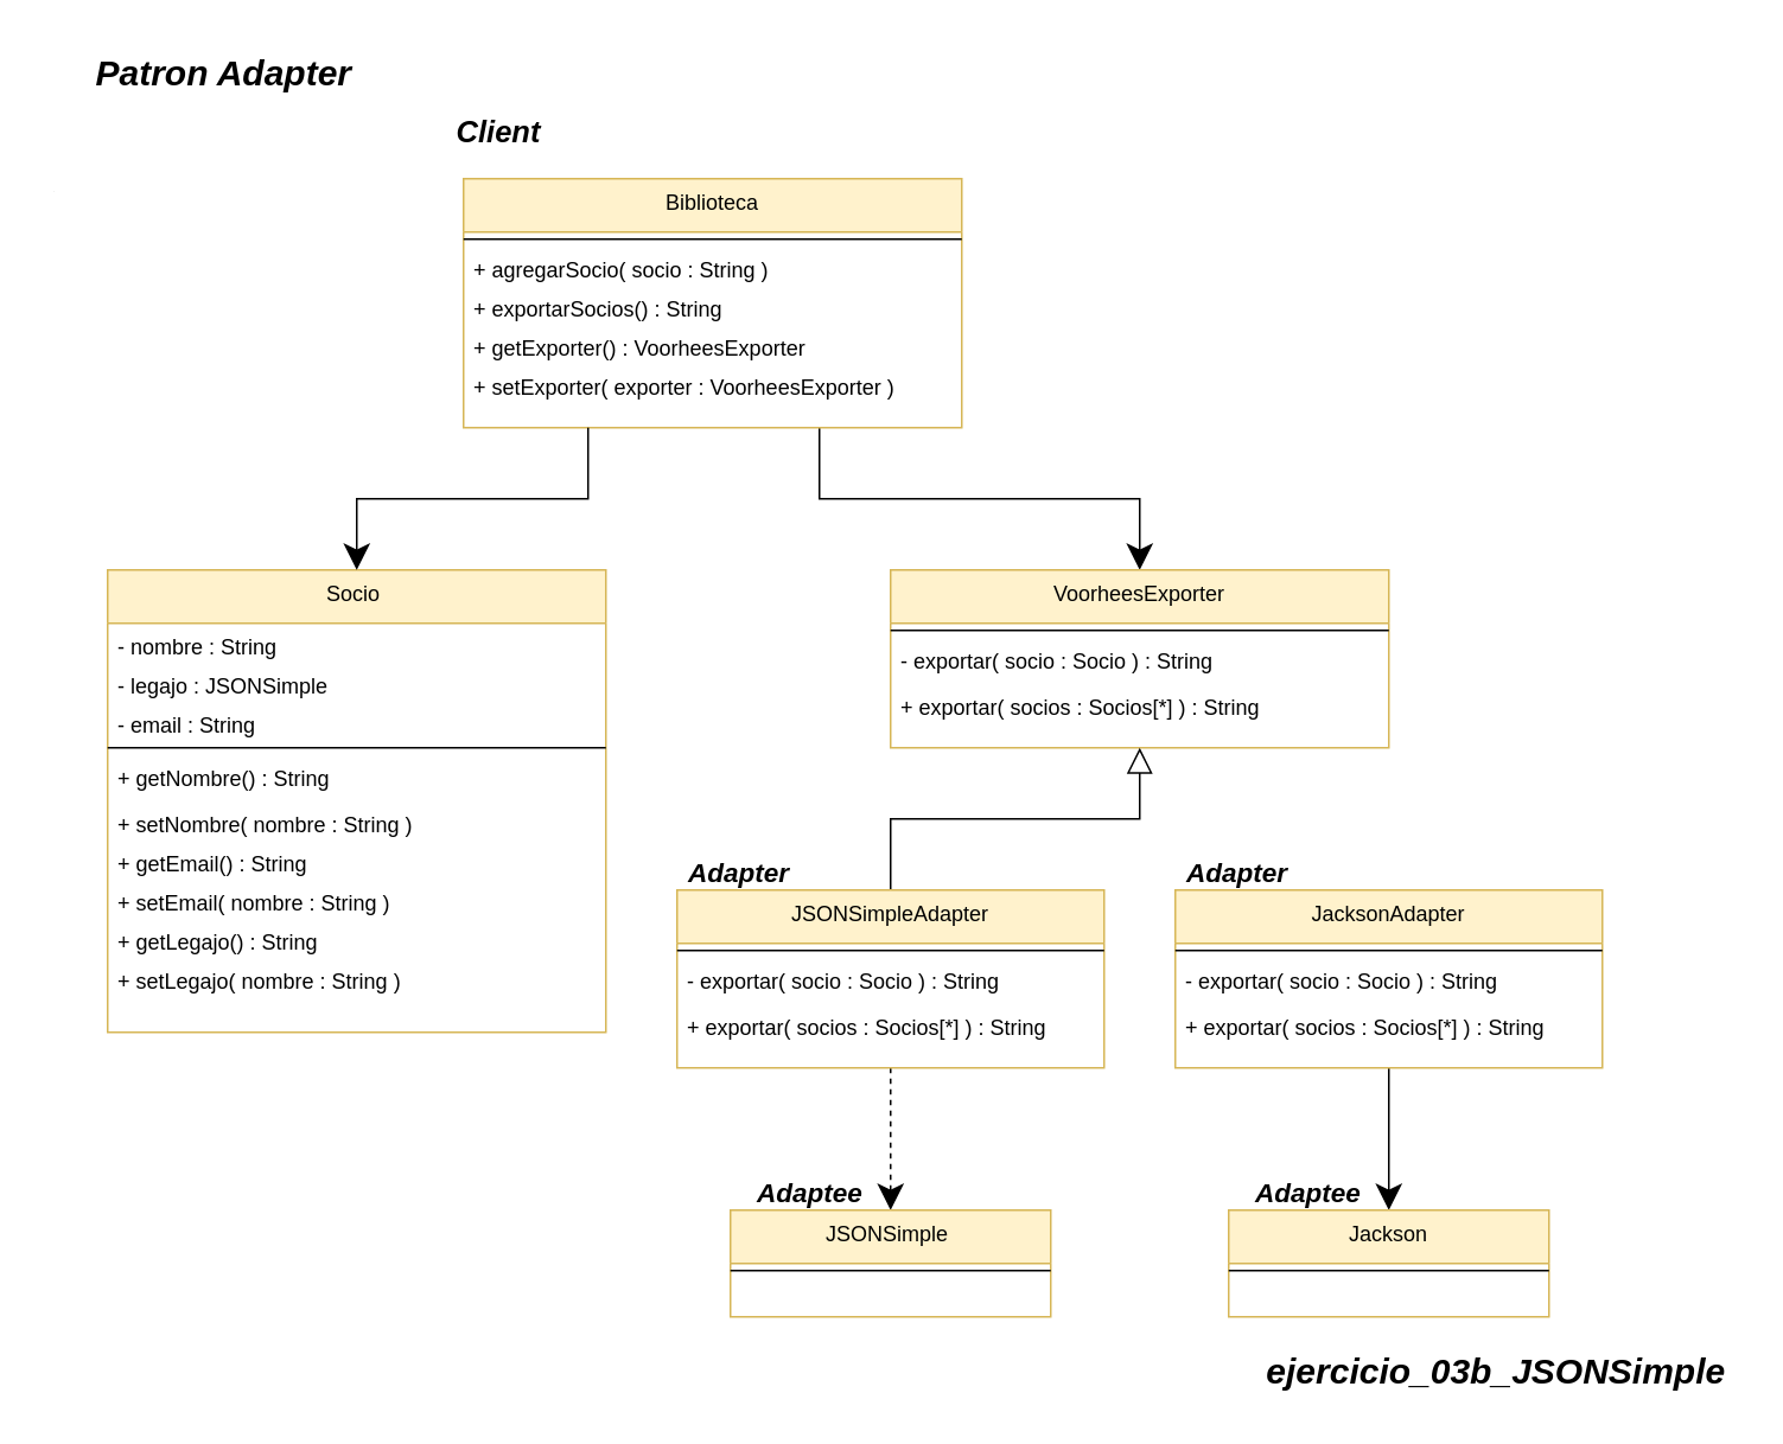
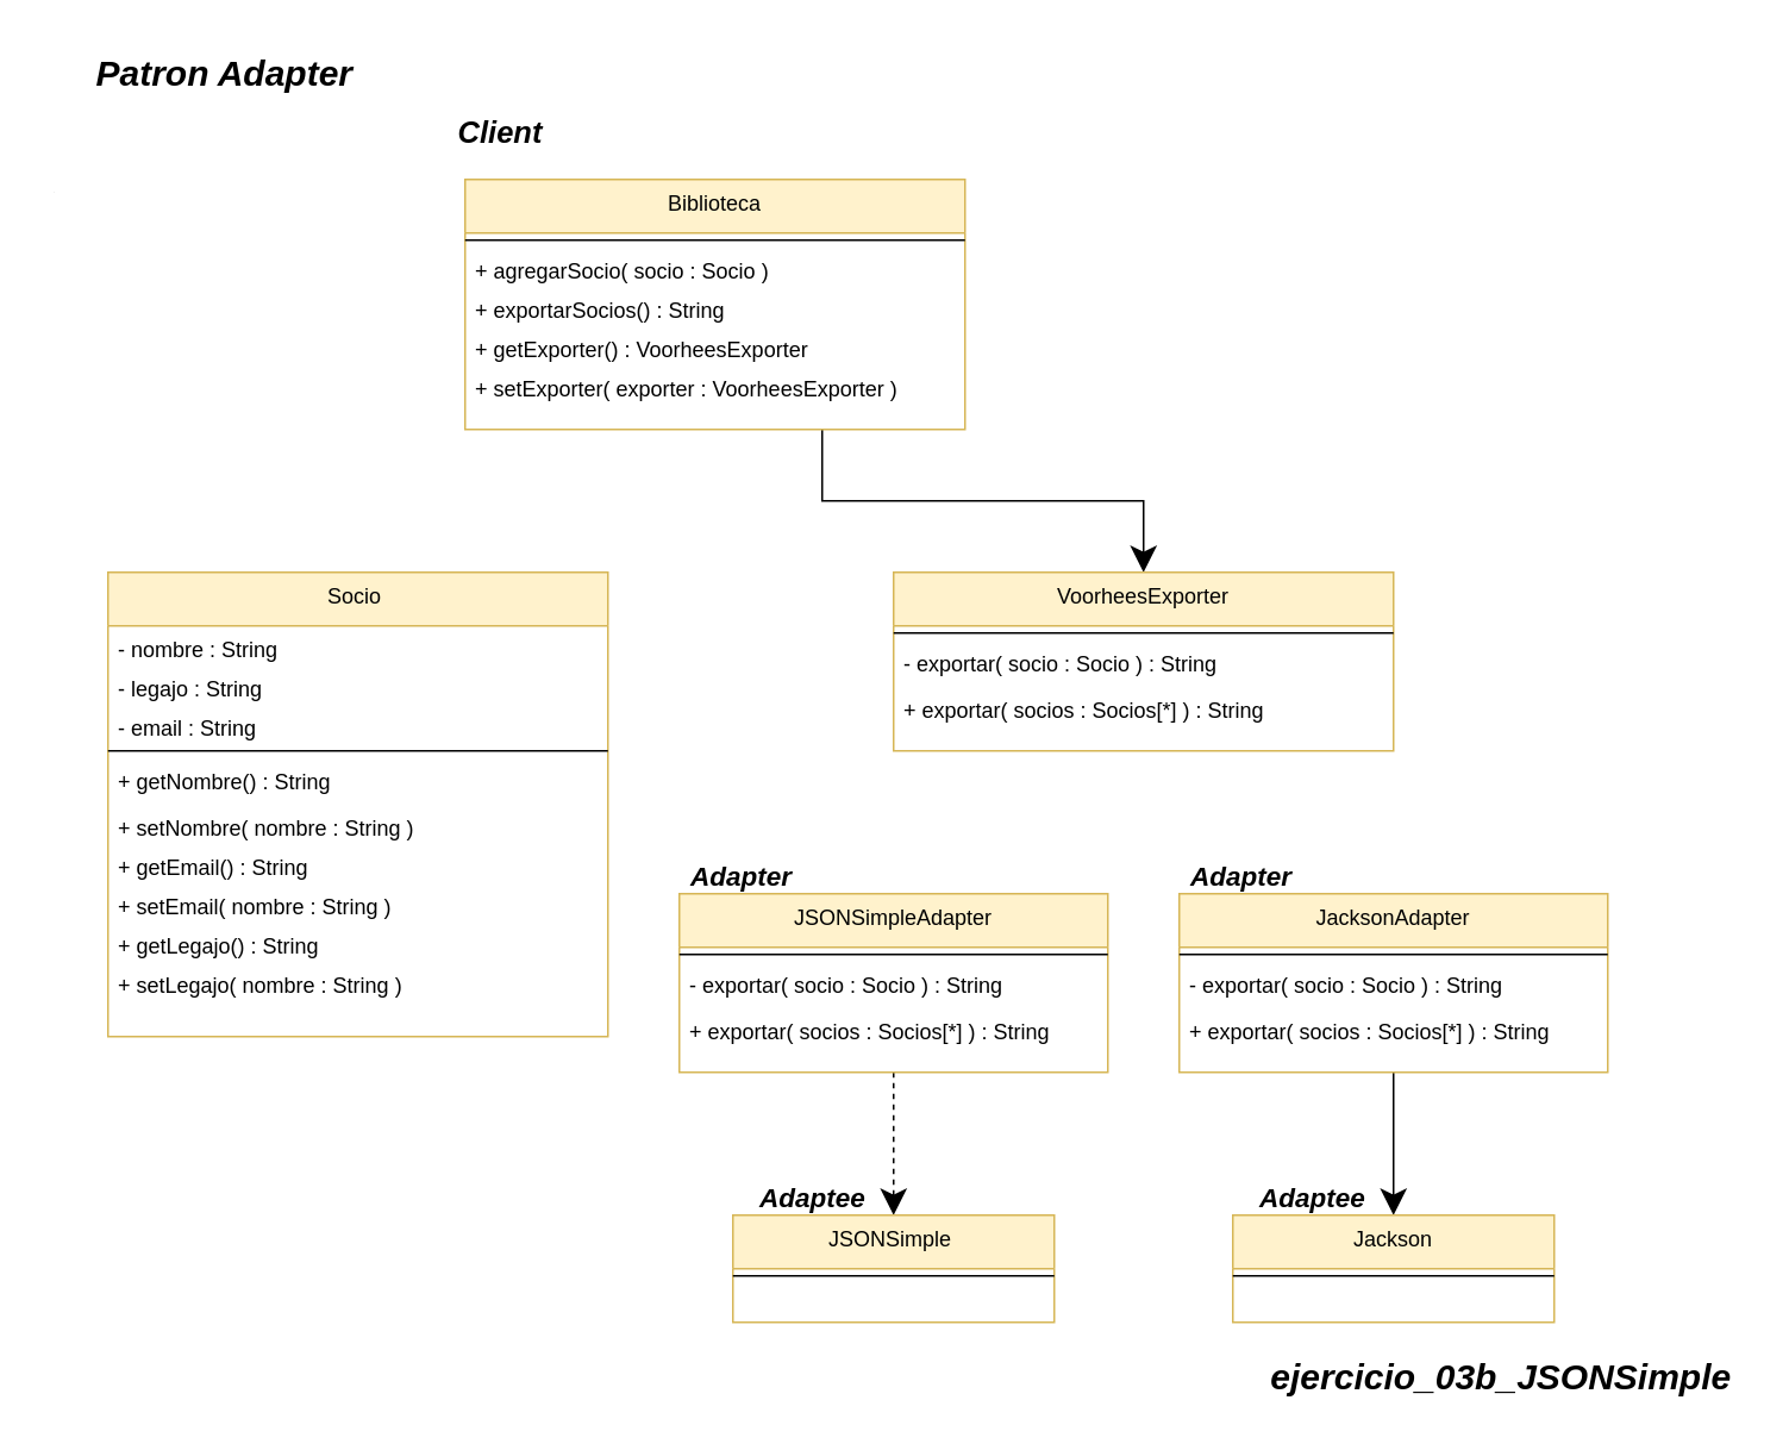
  <mxCell id="0" />
  <mxCell id="1" parent="0" />
  <mxCell id="2" value="&lt;span style=&quot;font-size: 20px;&quot;&gt;&lt;b&gt;&lt;i&gt;ejercicio_03b_JSONSimple&lt;/i&gt;&lt;/b&gt;&lt;/span&gt;" style="text;html=1;align=center;verticalAlign=middle;resizable=0;points=[];autosize=1;strokeColor=none;fillColor=none;" vertex="1" parent="1"><mxGeometry x="700" y="750" width="280" height="40" as="geometry" /></mxCell>
  <mxCell id="3" style="edgeStyle=orthogonalEdgeStyle;rounded=0;orthogonalLoop=1;jettySize=auto;html=1;entryX=0.5;entryY=0;entryDx=0;entryDy=0;endSize=12;startSize=12;" edge="1" parent="1" target="21"><mxGeometry relative="1" as="geometry"><mxPoint x="460" y="240" as="sourcePoint" /><mxPoint x="640" y="310" as="targetPoint" /><Array as="points"><mxPoint x="460" y="280" /><mxPoint x="640" y="280" /></Array></mxGeometry></mxCell>
  <mxCell id="4" value="Biblioteca&#10;" style="swimlane;fontStyle=0;align=center;verticalAlign=top;childLayout=stackLayout;horizontal=1;startSize=30;horizontalStack=0;resizeParent=1;resizeLast=0;collapsible=1;marginBottom=0;rounded=0;shadow=0;strokeWidth=1;fillColor=#fff2cc;strokeColor=#d6b656;" vertex="1" parent="1"><mxGeometry x="260" y="100" width="280" height="140" as="geometry"><mxRectangle x="110" y="-20" width="160" height="26" as="alternateBounds" /></mxGeometry></mxCell>
  <mxCell id="5" value="" style="line;html=1;strokeWidth=1;align=left;verticalAlign=middle;spacingTop=-1;spacingLeft=3;spacingRight=3;rotatable=0;labelPosition=right;points=[];portConstraint=eastwest;" vertex="1" parent="4"><mxGeometry y="30" width="280" height="8" as="geometry" /></mxCell>
- <mxCell id="6" value="+ agregarSocio( socio : String )" style="text;align=left;verticalAlign=top;spacingLeft=4;spacingRight=4;overflow=hidden;rotatable=0;points=[[0,0.5],[1,0.5]];portConstraint=eastwest;rounded=0;shadow=0;html=0;" vertex="1" parent="4"><mxGeometry y="38" width="280" height="22" as="geometry" /></mxCell>
+ <mxCell id="6" value="+ agregarSocio( socio : Socio )" style="text;align=left;verticalAlign=top;spacingLeft=4;spacingRight=4;overflow=hidden;rotatable=0;points=[[0,0.5],[1,0.5]];portConstraint=eastwest;rounded=0;shadow=0;html=0;" vertex="1" parent="4"><mxGeometry y="38" width="280" height="22" as="geometry" /></mxCell>
  <mxCell id="7" value="+ exportarSocios() : String" style="text;align=left;verticalAlign=top;spacingLeft=4;spacingRight=4;overflow=hidden;rotatable=0;points=[[0,0.5],[1,0.5]];portConstraint=eastwest;rounded=0;shadow=0;html=0;" vertex="1" parent="4"><mxGeometry y="60" width="280" height="22" as="geometry" /></mxCell>
  <mxCell id="8" value="+ getExporter() : VoorheesExporter" style="text;align=left;verticalAlign=top;spacingLeft=4;spacingRight=4;overflow=hidden;rotatable=0;points=[[0,0.5],[1,0.5]];portConstraint=eastwest;rounded=0;shadow=0;html=0;" vertex="1" parent="4"><mxGeometry y="82" width="280" height="22" as="geometry" /></mxCell>
  <mxCell id="9" value="+ setExporter( exporter : VoorheesExporter )" style="text;align=left;verticalAlign=top;spacingLeft=4;spacingRight=4;overflow=hidden;rotatable=0;points=[[0,0.5],[1,0.5]];portConstraint=eastwest;rounded=0;shadow=0;html=0;" vertex="1" parent="4"><mxGeometry y="104" width="280" height="22" as="geometry" /></mxCell>
  <mxCell id="10" value="Socio &#10;" style="swimlane;fontStyle=0;align=center;verticalAlign=top;childLayout=stackLayout;horizontal=1;startSize=30;horizontalStack=0;resizeParent=1;resizeLast=0;collapsible=1;marginBottom=0;rounded=0;shadow=0;strokeWidth=1;fillColor=#fff2cc;strokeColor=#d6b656;" vertex="1" parent="1"><mxGeometry x="60" y="320" width="280" height="260" as="geometry"><mxRectangle x="110" y="-20" width="160" height="26" as="alternateBounds" /></mxGeometry></mxCell>
  <mxCell id="11" value="- nombre : String" style="text;align=left;verticalAlign=top;spacingLeft=4;spacingRight=4;overflow=hidden;rotatable=0;points=[[0,0.5],[1,0.5]];portConstraint=eastwest;rounded=0;shadow=0;html=0;" vertex="1" parent="10"><mxGeometry y="30" width="280" height="22" as="geometry" /></mxCell>
- <mxCell id="12" value="- legajo : JSONSimple" style="text;align=left;verticalAlign=top;spacingLeft=4;spacingRight=4;overflow=hidden;rotatable=0;points=[[0,0.5],[1,0.5]];portConstraint=eastwest;rounded=0;shadow=0;html=0;" vertex="1" parent="10"><mxGeometry y="52" width="280" height="22" as="geometry" /></mxCell>
+ <mxCell id="12" value="- legajo : String" style="text;align=left;verticalAlign=top;spacingLeft=4;spacingRight=4;overflow=hidden;rotatable=0;points=[[0,0.5],[1,0.5]];portConstraint=eastwest;rounded=0;shadow=0;html=0;" vertex="1" parent="10"><mxGeometry y="52" width="280" height="22" as="geometry" /></mxCell>
  <mxCell id="13" value="- email : String" style="text;align=left;verticalAlign=top;spacingLeft=4;spacingRight=4;overflow=hidden;rotatable=0;points=[[0,0.5],[1,0.5]];portConstraint=eastwest;rounded=0;shadow=0;html=0;" vertex="1" parent="10"><mxGeometry y="74" width="280" height="22" as="geometry" /></mxCell>
  <mxCell id="14" value="" style="line;html=1;strokeWidth=1;align=left;verticalAlign=middle;spacingTop=-1;spacingLeft=3;spacingRight=3;rotatable=0;labelPosition=right;points=[];portConstraint=eastwest;" vertex="1" parent="10"><mxGeometry y="96" width="280" height="8" as="geometry" /></mxCell>
  <mxCell id="15" value="+ getNombre() : String" style="text;align=left;verticalAlign=top;spacingLeft=4;spacingRight=4;overflow=hidden;rotatable=0;points=[[0,0.5],[1,0.5]];portConstraint=eastwest;rounded=0;shadow=0;html=0;" vertex="1" parent="10"><mxGeometry y="104" width="280" height="26" as="geometry" /></mxCell>
  <mxCell id="16" value="+ setNombre( nombre : String )" style="text;align=left;verticalAlign=top;spacingLeft=4;spacingRight=4;overflow=hidden;rotatable=0;points=[[0,0.5],[1,0.5]];portConstraint=eastwest;rounded=0;shadow=0;html=0;" vertex="1" parent="10"><mxGeometry y="130" width="280" height="22" as="geometry" /></mxCell>
  <mxCell id="17" value="+ getEmail() : String" style="text;align=left;verticalAlign=top;spacingLeft=4;spacingRight=4;overflow=hidden;rotatable=0;points=[[0,0.5],[1,0.5]];portConstraint=eastwest;rounded=0;shadow=0;html=0;" vertex="1" parent="10"><mxGeometry y="152" width="280" height="22" as="geometry" /></mxCell>
  <mxCell id="18" value="+ setEmail( nombre : String )" style="text;align=left;verticalAlign=top;spacingLeft=4;spacingRight=4;overflow=hidden;rotatable=0;points=[[0,0.5],[1,0.5]];portConstraint=eastwest;rounded=0;shadow=0;html=0;" vertex="1" parent="10"><mxGeometry y="174" width="280" height="22" as="geometry" /></mxCell>
  <mxCell id="19" value="+ getLegajo() : String" style="text;align=left;verticalAlign=top;spacingLeft=4;spacingRight=4;overflow=hidden;rotatable=0;points=[[0,0.5],[1,0.5]];portConstraint=eastwest;rounded=0;shadow=0;html=0;" vertex="1" parent="10"><mxGeometry y="196" width="280" height="22" as="geometry" /></mxCell>
  <mxCell id="20" value="+ setLegajo( nombre : String )" style="text;align=left;verticalAlign=top;spacingLeft=4;spacingRight=4;overflow=hidden;rotatable=0;points=[[0,0.5],[1,0.5]];portConstraint=eastwest;rounded=0;shadow=0;html=0;" vertex="1" parent="10"><mxGeometry y="218" width="280" height="22" as="geometry" /></mxCell>
  <mxCell id="21" value="VoorheesExporter&#10;" style="swimlane;fontStyle=0;align=center;verticalAlign=top;childLayout=stackLayout;horizontal=1;startSize=30;horizontalStack=0;resizeParent=1;resizeLast=0;collapsible=1;marginBottom=0;rounded=0;shadow=0;strokeWidth=1;fillColor=#fff2cc;strokeColor=#d6b656;" vertex="1" parent="1"><mxGeometry x="500" y="320" width="280" height="100" as="geometry"><mxRectangle x="110" y="-20" width="160" height="26" as="alternateBounds" /></mxGeometry></mxCell>
  <mxCell id="22" value="" style="line;html=1;strokeWidth=1;align=left;verticalAlign=middle;spacingTop=-1;spacingLeft=3;spacingRight=3;rotatable=0;labelPosition=right;points=[];portConstraint=eastwest;" vertex="1" parent="21"><mxGeometry y="30" width="280" height="8" as="geometry" /></mxCell>
  <mxCell id="23" value="- exportar( socio : Socio ) : String" style="text;align=left;verticalAlign=top;spacingLeft=4;spacingRight=4;overflow=hidden;rotatable=0;points=[[0,0.5],[1,0.5]];portConstraint=eastwest;rounded=0;shadow=0;html=0;" vertex="1" parent="21"><mxGeometry y="38" width="280" height="26" as="geometry" /></mxCell>
  <mxCell id="24" value="+ exportar( socios : Socios[*] ) : String" style="text;align=left;verticalAlign=top;spacingLeft=4;spacingRight=4;overflow=hidden;rotatable=0;points=[[0,0.5],[1,0.5]];portConstraint=eastwest;rounded=0;shadow=0;html=0;" vertex="1" parent="21"><mxGeometry y="64" width="280" height="22" as="geometry" /></mxCell>
- <mxCell id="25" style="edgeStyle=orthogonalEdgeStyle;rounded=0;orthogonalLoop=1;jettySize=auto;html=1;endSize=12;startSize=12;entryX=0.5;entryY=0;entryDx=0;entryDy=0;exitX=0.25;exitY=1;exitDx=0;exitDy=0;" edge="1" parent="1" source="4" target="10"><mxGeometry relative="1" as="geometry"><mxPoint x="400" y="260" as="sourcePoint" /><mxPoint x="190" y="320" as="targetPoint" /><Array as="points"><mxPoint x="330" y="280" /><mxPoint x="200" y="280" /></Array></mxGeometry></mxCell>
  <mxCell id="26" value="&lt;span style=&quot;font-size: 20px;&quot;&gt;&lt;b&gt;&lt;i style=&quot;font-size: 1px;&quot;&gt;.&lt;/i&gt;&lt;/b&gt;&lt;/span&gt;" style="text;html=1;align=center;verticalAlign=middle;resizable=0;points=[];autosize=1;strokeColor=none;fillColor=none;" vertex="1" parent="1"><mxGeometry x="20" y="80" width="20" height="40" as="geometry" /></mxCell>
  <mxCell id="27" style="edgeStyle=orthogonalEdgeStyle;rounded=0;orthogonalLoop=1;jettySize=auto;html=1;entryX=0.5;entryY=0;entryDx=0;entryDy=0;dashed=1;strokeColor=none;" edge="1" parent="1" source="30" target="39"><mxGeometry relative="1" as="geometry" /></mxCell>
  <mxCell id="28" style="edgeStyle=orthogonalEdgeStyle;rounded=0;orthogonalLoop=1;jettySize=auto;html=1;entryX=0.5;entryY=0;entryDx=0;entryDy=0;dashed=1;endSize=12;startSize=5;" edge="1" parent="1" source="30" target="39"><mxGeometry relative="1" as="geometry" /></mxCell>
- <mxCell id="29" style="edgeStyle=orthogonalEdgeStyle;rounded=0;orthogonalLoop=1;jettySize=auto;html=1;endSize=12;startSize=12;endArrow=block;endFill=0;" edge="1" parent="1" source="30" target="21"><mxGeometry relative="1" as="geometry"><Array as="points"><mxPoint x="500" y="460" /><mxPoint x="640" y="460" /></Array></mxGeometry></mxCell>
  <mxCell id="30" value="JSONSimpleAdapter&#10;" style="swimlane;fontStyle=0;align=center;verticalAlign=top;childLayout=stackLayout;horizontal=1;startSize=30;horizontalStack=0;resizeParent=1;resizeLast=0;collapsible=1;marginBottom=0;rounded=0;shadow=0;strokeWidth=1;fillColor=#fff2cc;strokeColor=#d6b656;" vertex="1" parent="1"><mxGeometry x="380" y="500" width="240" height="100" as="geometry"><mxRectangle x="110" y="-20" width="160" height="26" as="alternateBounds" /></mxGeometry></mxCell>
  <mxCell id="31" value="" style="line;html=1;strokeWidth=1;align=left;verticalAlign=middle;spacingTop=-1;spacingLeft=3;spacingRight=3;rotatable=0;labelPosition=right;points=[];portConstraint=eastwest;" vertex="1" parent="30"><mxGeometry y="30" width="240" height="8" as="geometry" /></mxCell>
  <mxCell id="32" value="- exportar( socio : Socio ) : String" style="text;align=left;verticalAlign=top;spacingLeft=4;spacingRight=4;overflow=hidden;rotatable=0;points=[[0,0.5],[1,0.5]];portConstraint=eastwest;rounded=0;shadow=0;html=0;" vertex="1" parent="30"><mxGeometry y="38" width="240" height="26" as="geometry" /></mxCell>
  <mxCell id="33" value="+ exportar( socios : Socios[*] ) : String" style="text;align=left;verticalAlign=top;spacingLeft=4;spacingRight=4;overflow=hidden;rotatable=0;points=[[0,0.5],[1,0.5]];portConstraint=eastwest;rounded=0;shadow=0;html=0;" vertex="1" parent="30"><mxGeometry y="64" width="240" height="22" as="geometry" /></mxCell>
  <mxCell id="34" style="edgeStyle=orthogonalEdgeStyle;rounded=0;orthogonalLoop=1;jettySize=auto;html=1;entryX=0.5;entryY=0;entryDx=0;entryDy=0;dashed=0;endSize=12;startSize=5;" edge="1" parent="1" source="35" target="41"><mxGeometry relative="1" as="geometry" /></mxCell>
  <mxCell id="35" value="JacksonAdapter&#10;" style="swimlane;fontStyle=0;align=center;verticalAlign=top;childLayout=stackLayout;horizontal=1;startSize=30;horizontalStack=0;resizeParent=1;resizeLast=0;collapsible=1;marginBottom=0;rounded=0;shadow=0;strokeWidth=1;fillColor=#fff2cc;strokeColor=#d6b656;" vertex="1" parent="1"><mxGeometry x="660" y="500" width="240" height="100" as="geometry"><mxRectangle x="110" y="-20" width="160" height="26" as="alternateBounds" /></mxGeometry></mxCell>
  <mxCell id="36" value="" style="line;html=1;strokeWidth=1;align=left;verticalAlign=middle;spacingTop=-1;spacingLeft=3;spacingRight=3;rotatable=0;labelPosition=right;points=[];portConstraint=eastwest;" vertex="1" parent="35"><mxGeometry y="30" width="240" height="8" as="geometry" /></mxCell>
  <mxCell id="37" value="- exportar( socio : Socio ) : String" style="text;align=left;verticalAlign=top;spacingLeft=4;spacingRight=4;overflow=hidden;rotatable=0;points=[[0,0.5],[1,0.5]];portConstraint=eastwest;rounded=0;shadow=0;html=0;" vertex="1" parent="35"><mxGeometry y="38" width="240" height="26" as="geometry" /></mxCell>
  <mxCell id="38" value="+ exportar( socios : Socios[*] ) : String" style="text;align=left;verticalAlign=top;spacingLeft=4;spacingRight=4;overflow=hidden;rotatable=0;points=[[0,0.5],[1,0.5]];portConstraint=eastwest;rounded=0;shadow=0;html=0;" vertex="1" parent="35"><mxGeometry y="64" width="240" height="22" as="geometry" /></mxCell>
  <mxCell id="39" value="JSONSimple &#10;" style="swimlane;fontStyle=0;align=center;verticalAlign=top;childLayout=stackLayout;horizontal=1;startSize=30;horizontalStack=0;resizeParent=1;resizeLast=0;collapsible=1;marginBottom=0;rounded=0;shadow=0;strokeWidth=1;fillColor=#fff2cc;strokeColor=#d6b656;" vertex="1" parent="1"><mxGeometry x="410" y="680" width="180" height="60" as="geometry"><mxRectangle x="110" y="-20" width="160" height="26" as="alternateBounds" /></mxGeometry></mxCell>
  <mxCell id="40" value="" style="line;html=1;strokeWidth=1;align=left;verticalAlign=middle;spacingTop=-1;spacingLeft=3;spacingRight=3;rotatable=0;labelPosition=right;points=[];portConstraint=eastwest;" vertex="1" parent="39"><mxGeometry y="30" width="180" height="8" as="geometry" /></mxCell>
  <mxCell id="41" value="Jackson&#10;" style="swimlane;fontStyle=0;align=center;verticalAlign=top;childLayout=stackLayout;horizontal=1;startSize=30;horizontalStack=0;resizeParent=1;resizeLast=0;collapsible=1;marginBottom=0;rounded=0;shadow=0;strokeWidth=1;fillColor=#fff2cc;strokeColor=#d6b656;" vertex="1" parent="1"><mxGeometry x="690" y="680" width="180" height="60" as="geometry"><mxRectangle x="110" y="-20" width="160" height="26" as="alternateBounds" /></mxGeometry></mxCell>
  <mxCell id="42" value="" style="line;html=1;strokeWidth=1;align=left;verticalAlign=middle;spacingTop=-1;spacingLeft=3;spacingRight=3;rotatable=0;labelPosition=right;points=[];portConstraint=eastwest;" vertex="1" parent="41"><mxGeometry y="30" width="180" height="8" as="geometry" /></mxCell>
  <mxCell id="43" value="&lt;font size=&quot;1&quot; style=&quot;&quot;&gt;&lt;b style=&quot;&quot;&gt;&lt;i style=&quot;font-size: 17px;&quot;&gt;Client&lt;/i&gt;&lt;/b&gt;&lt;/font&gt;" style="text;html=1;align=center;verticalAlign=middle;whiteSpace=wrap;rounded=0;" vertex="1" parent="1"><mxGeometry x="250" y="65" width="60" height="20" as="geometry" /></mxCell>
  <mxCell id="44" value="&lt;b style=&quot;font-size: x-small;&quot;&gt;&lt;i style=&quot;font-size: 15px;&quot;&gt;Adapter&lt;/i&gt;&lt;/b&gt;" style="text;html=1;align=center;verticalAlign=middle;whiteSpace=wrap;rounded=0;" vertex="1" parent="1"><mxGeometry x="380" y="480" width="70" height="20" as="geometry" /></mxCell>
  <mxCell id="45" value="&lt;b style=&quot;font-size: x-small;&quot;&gt;&lt;i style=&quot;font-size: 15px;&quot;&gt;Adapter&lt;/i&gt;&lt;/b&gt;" style="text;html=1;align=center;verticalAlign=middle;whiteSpace=wrap;rounded=0;" vertex="1" parent="1"><mxGeometry x="660" y="480" width="70" height="20" as="geometry" /></mxCell>
  <mxCell id="46" value="&lt;b style=&quot;font-size: x-small;&quot;&gt;&lt;i style=&quot;font-size: 15px;&quot;&gt;Adaptee&lt;/i&gt;&lt;/b&gt;" style="text;html=1;align=center;verticalAlign=middle;whiteSpace=wrap;rounded=0;" vertex="1" parent="1"><mxGeometry x="420" y="660" width="70" height="20" as="geometry" /></mxCell>
  <mxCell id="47" value="&lt;b style=&quot;font-size: x-small;&quot;&gt;&lt;i style=&quot;font-size: 15px;&quot;&gt;Adaptee&lt;/i&gt;&lt;/b&gt;" style="text;html=1;align=center;verticalAlign=middle;whiteSpace=wrap;rounded=0;" vertex="1" parent="1"><mxGeometry x="700" y="660" width="70" height="20" as="geometry" /></mxCell>
  <mxCell id="48" value="&lt;b style=&quot;&quot;&gt;&lt;i&gt;&lt;font style=&quot;font-size: 20px;&quot;&gt;Patron Adapter&lt;/font&gt;&lt;/i&gt;&lt;/b&gt;" style="text;html=1;align=center;verticalAlign=middle;resizable=0;points=[];autosize=1;strokeColor=none;fillColor=none;" vertex="1" parent="1"><mxGeometry x="40" y="20" width="170" height="40" as="geometry" /></mxCell>
